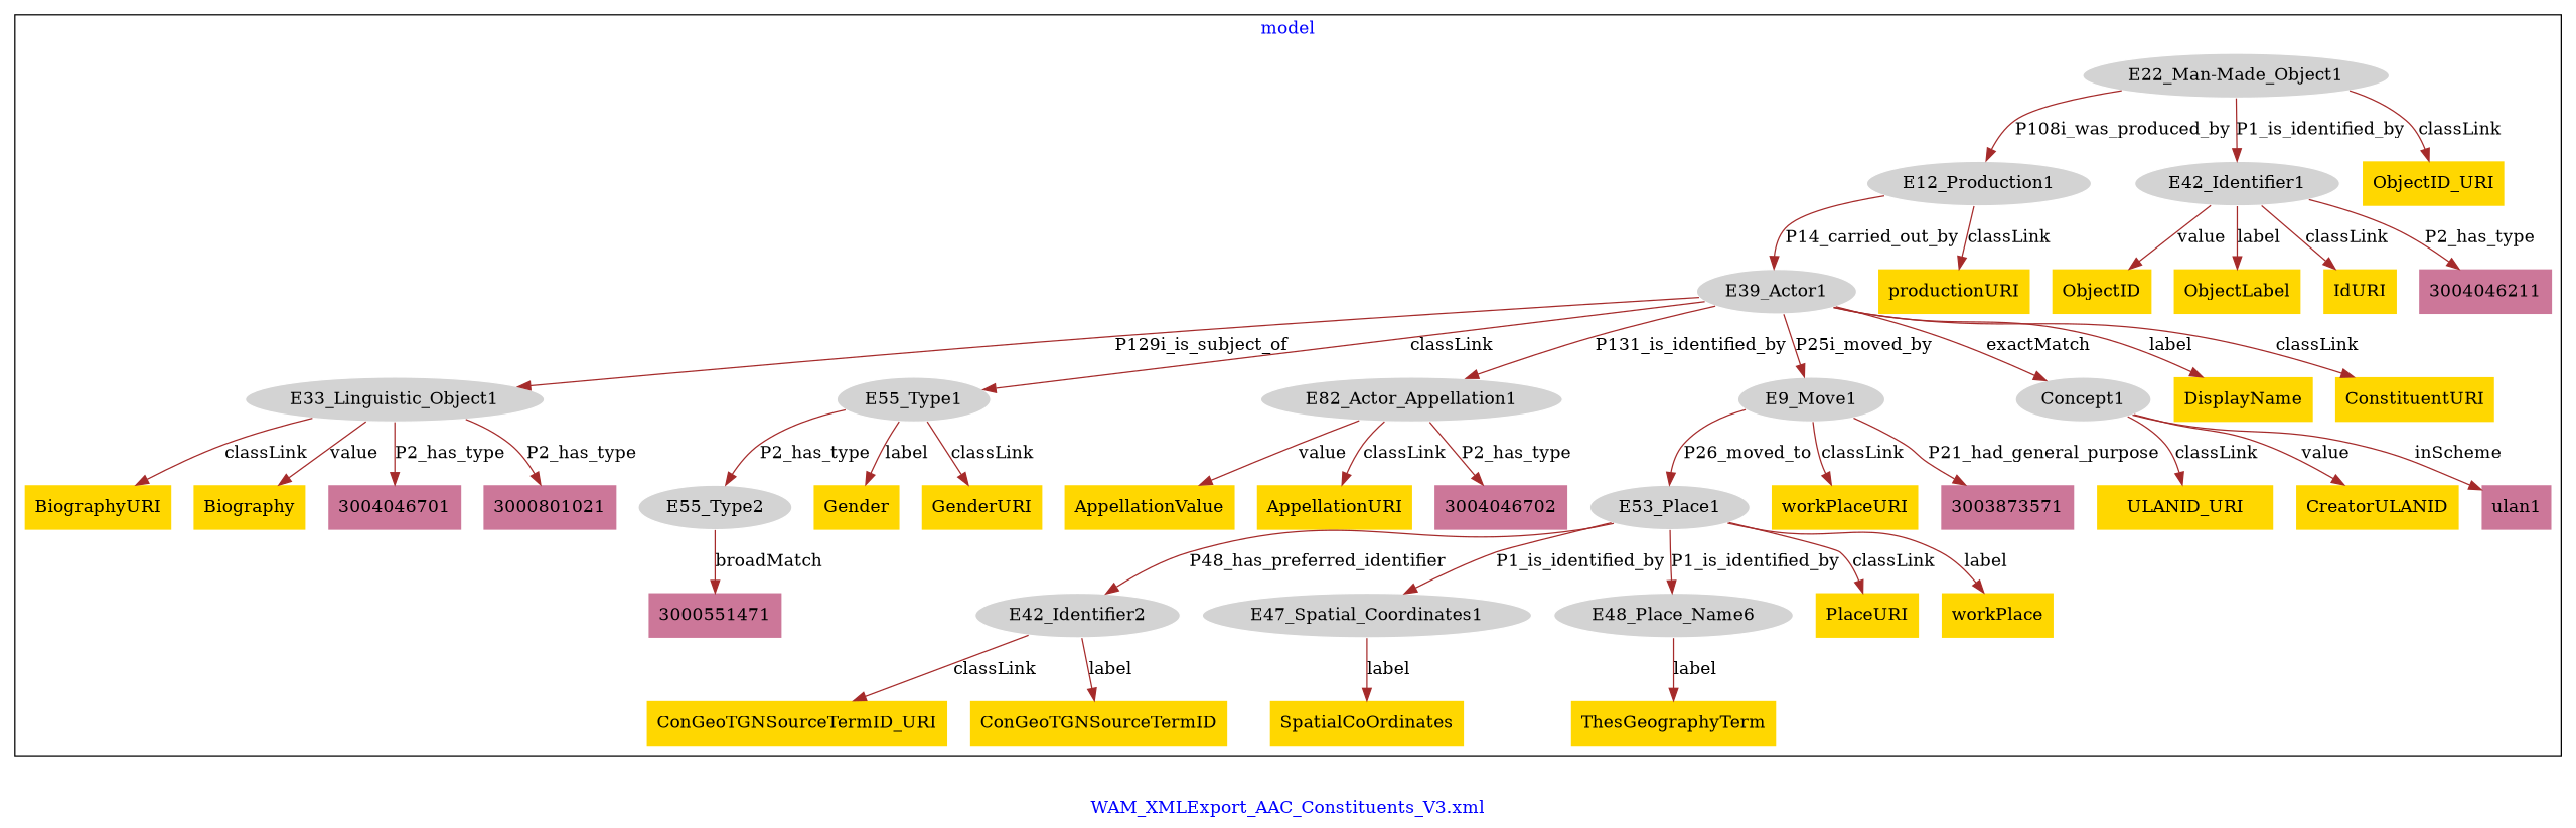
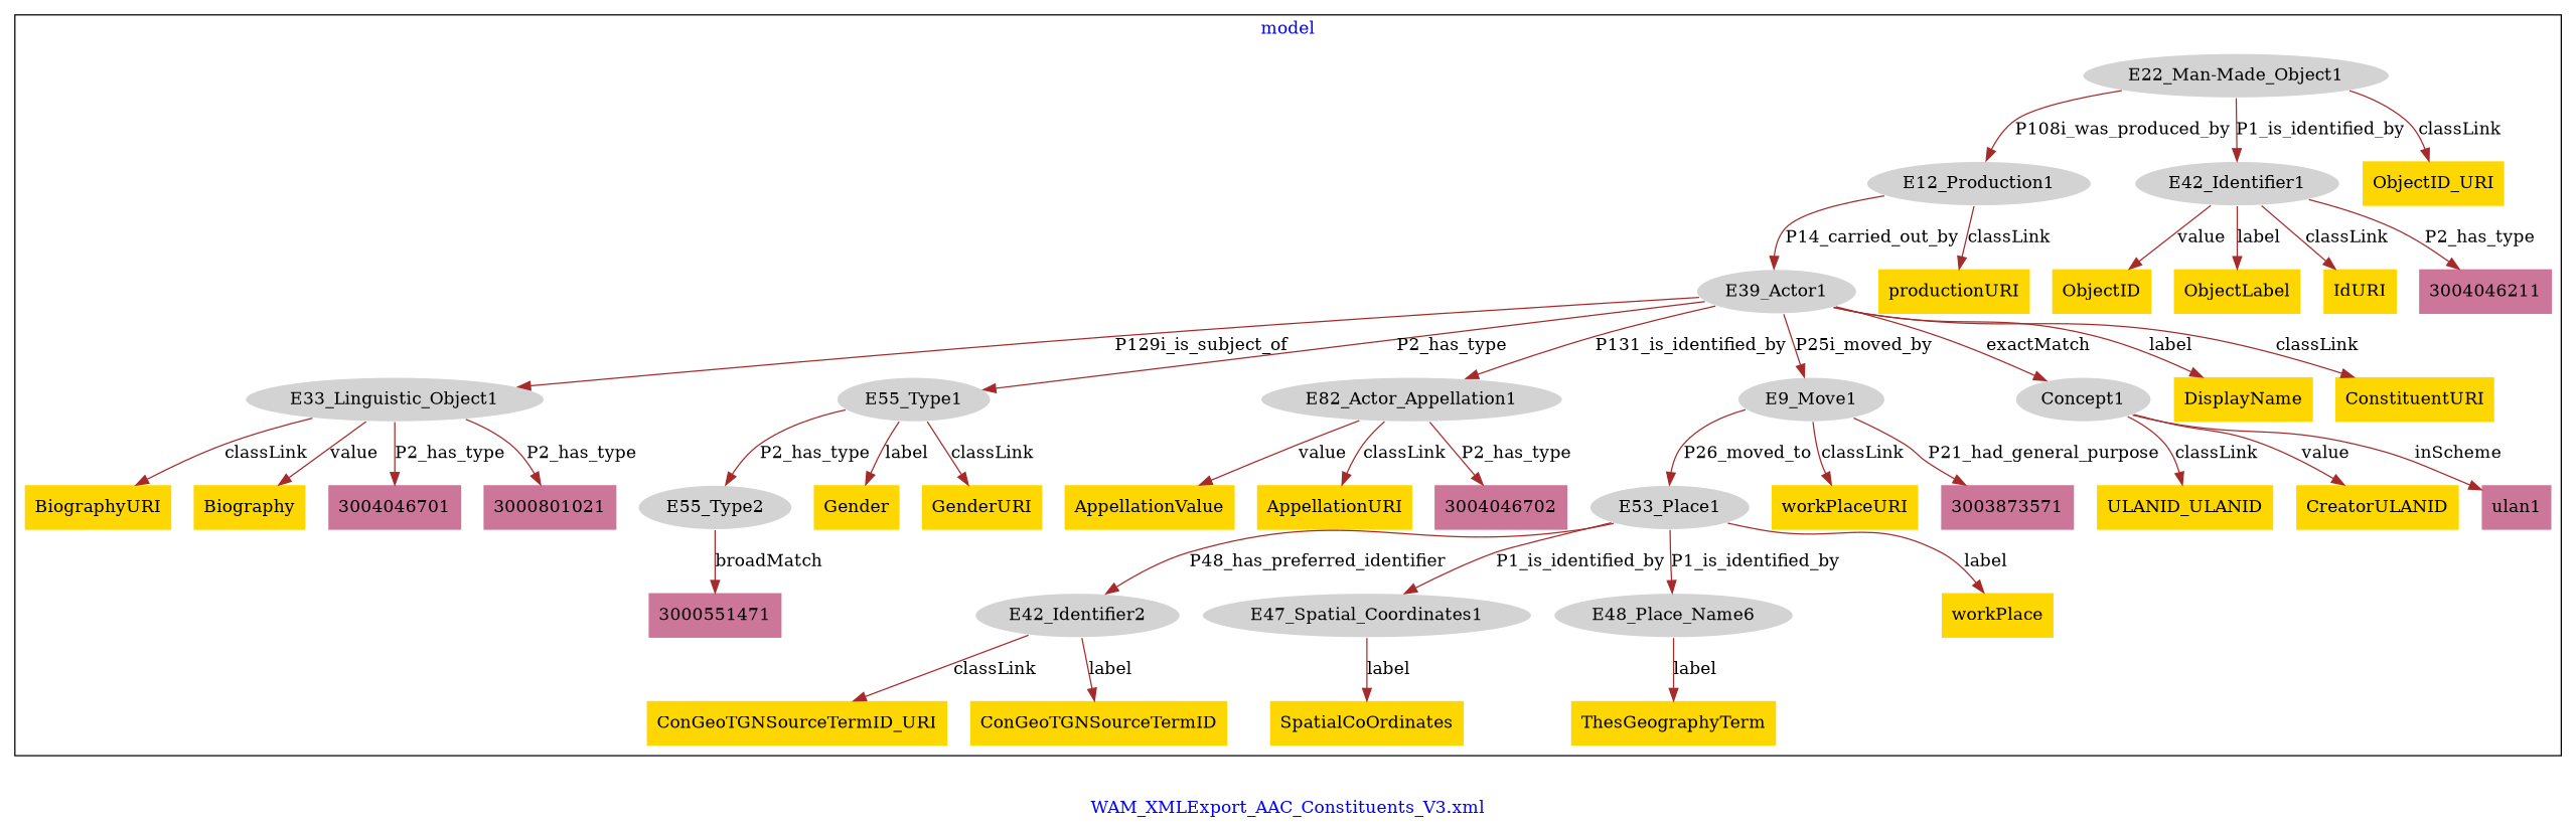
  digraph {
    fontcolor=blue
    label="WAM_XMLExport_AAC_Constituents_V3.xml"
    remincross=true
    node [fillcolor=gold style=filled shape=plaintext]
    edge [color=brown fontcolor=black]
    n1 [color=white fillcolor=lightgray label=E12_Production1 shape=""]
    n2 [color=white fillcolor=lightgray label=E39_Actor1 shape=""]
    n3 [color=white fillcolor=lightgray label="E22_Man-Made_Object1" shape=""]
    n4 [color=white fillcolor=lightgray label=E42_Identifier1 shape=""]
    n5 [color=white fillcolor=lightgray label=E33_Linguistic_Object1 shape=""]
    n6 [color=white fillcolor=lightgray label=E55_Type1 shape=""]
    n7 [color=white fillcolor=lightgray label=E82_Actor_Appellation1 shape=""]
    n8 [color=white fillcolor=lightgray label=E9_Move1 shape=""]
    n9 [color=white fillcolor=lightgray label=Concept1 shape=""]
    n10 [color=white fillcolor=lightgray label=E53_Place1 shape=""]
    n11 [color=white fillcolor=lightgray label=E42_Identifier2 shape=""]
    n12 [color=white fillcolor=lightgray label=E47_Spatial_Coordinates1 shape=""]
    n13 [color=white fillcolor=lightgray label=E48_Place_Name6 shape=""]
    n14 [color=white fillcolor=lightgray label=E55_Type2 shape=""]
    n15 [label=productionURI]
-   n16 [label=ULANID_URI]
+   n16 [label=ULANID_ULANID]
    n17 [label=ObjectID]
    n18 [label=ConGeoTGNSourceTermID_URI]
    n19 [label=CreatorULANID]
    n20 [label=DisplayName]
    n21 [label=SpatialCoOrdinates]
    n22 [label=workPlaceURI]
    n23 [label=Gender]
    n24 [label=ObjectLabel]
    n25 [label=ThesGeographyTerm]
    n26 [label=ConGeoTGNSourceTermID]
    n27 [label=BiographyURI]
-   n28 [label=PlaceURI]
    n29 [label=workPlace]
    n30 [label=AppellationValue]
    n31 [label=ObjectID_URI]
    n32 [label=GenderURI]
    n33 [label=ConstituentURI]
    n34 [label=IdURI]
    n35 [label=Biography]
    n36 [label=AppellationURI]
    n37 [fillcolor="#CC7799" label=3003873571]
    n38 [fillcolor="#CC7799" label=3004046211]
    n39 [fillcolor="#CC7799" label=ulan1]
    n40 [fillcolor="#CC7799" label=3000551471]
    n41 [fillcolor="#CC7799" label=3004046701]
    n42 [fillcolor="#CC7799" label=3000801021]
    n43 [fillcolor="#CC7799" label=3004046702]
    subgraph cluster_1 {
      label=model
      n1
      n2
      n3
      n4
      n5
      n6
      n7
      n8
      n9
      n10
      n11
      n12
      n13
      n14
      n15
      n16
      n17
      n18
      n19
      n20
      n21
      n22
      n23
      n24
      n25
      n26
      n27
-     n28
      n29
      n30
      n31
      n32
      n33
      n34
      n35
      n36
      n37
      n38
      n39
      n40
      n41
      n42
      n43
    }
    n1 -> n2 [label=P14_carried_out_by]
    n1 -> n15 [label=classLink]
    n2 -> n5 [label=P129i_is_subject_of]
-   n2 -> n6 [label=classLink]
+   n2 -> n6 [label=P2_has_type]
    n2 -> n7 [label=P131_is_identified_by]
    n2 -> n8 [label=P25i_moved_by]
    n2 -> n9 [label=exactMatch]
    n2 -> n20 [label=label]
    n2 -> n33 [label=classLink]
    n3 -> n1 [label=P108i_was_produced_by]
    n3 -> n4 [label=P1_is_identified_by]
    n3 -> n31 [label=classLink]
    n4 -> n17 [label=value]
    n4 -> n24 [label=label]
    n4 -> n34 [label=classLink]
    n4 -> n38 [label=P2_has_type]
    n5 -> n27 [label=classLink]
    n5 -> n35 [label=value]
    n5 -> n41 [label=P2_has_type]
    n5 -> n42 [label=P2_has_type]
    n6 -> n14 [label=P2_has_type]
    n6 -> n23 [label=label]
    n6 -> n32 [label=classLink]
    n7 -> n30 [label=value]
    n7 -> n36 [label=classLink]
    n7 -> n43 [label=P2_has_type]
    n8 -> n10 [label=P26_moved_to]
    n8 -> n22 [label=classLink]
    n8 -> n37 [label=P21_had_general_purpose]
    n9 -> n16 [label=classLink]
    n9 -> n19 [label=value]
    n9 -> n39 [label=inScheme]
    n10 -> n11 [label=P48_has_preferred_identifier]
    n10 -> n12 [label=P1_is_identified_by]
    n10 -> n13 [label=P1_is_identified_by]
-   n10 -> n28 [label=classLink]
    n10 -> n29 [label=label]
    n11 -> n18 [label=classLink]
    n11 -> n26 [label=label]
    n12 -> n21 [label=label]
    n13 -> n25 [label=label]
    n14 -> n40 [label=broadMatch]
  }
